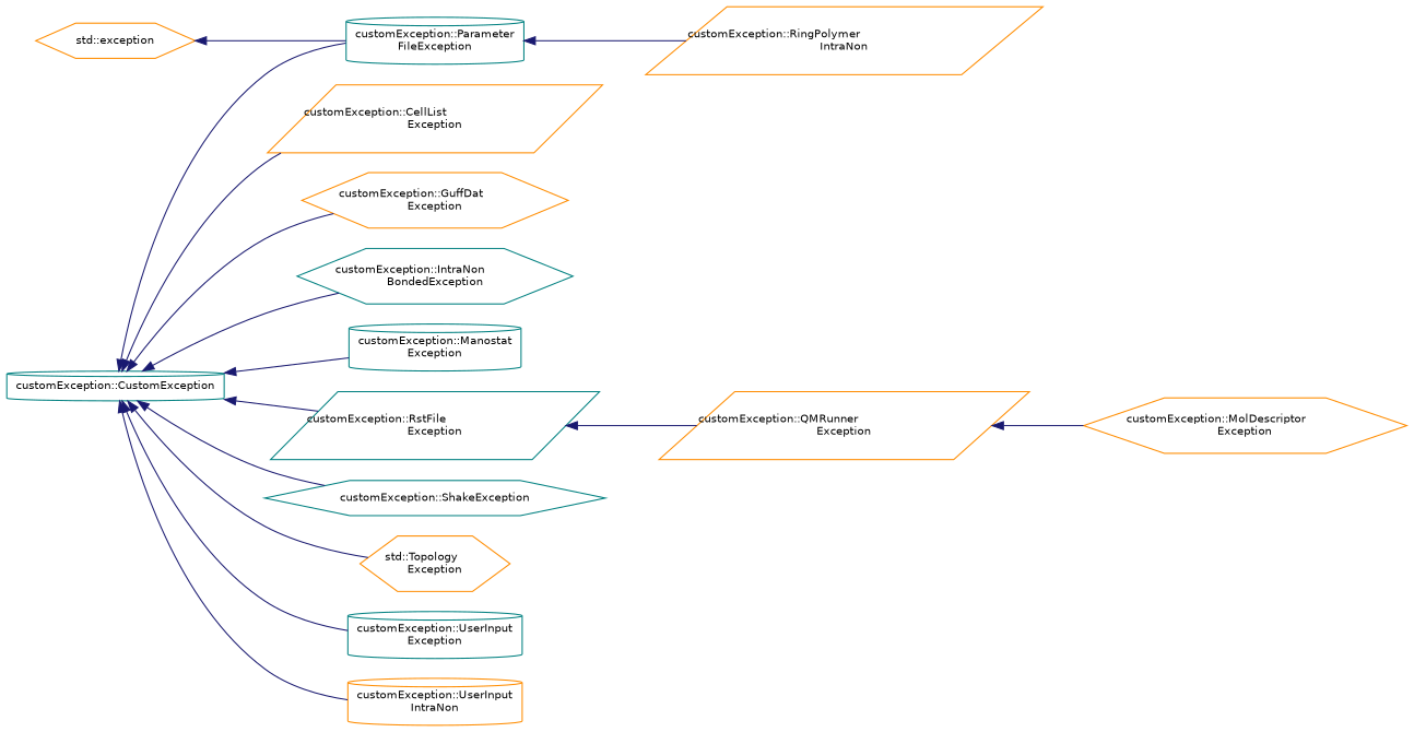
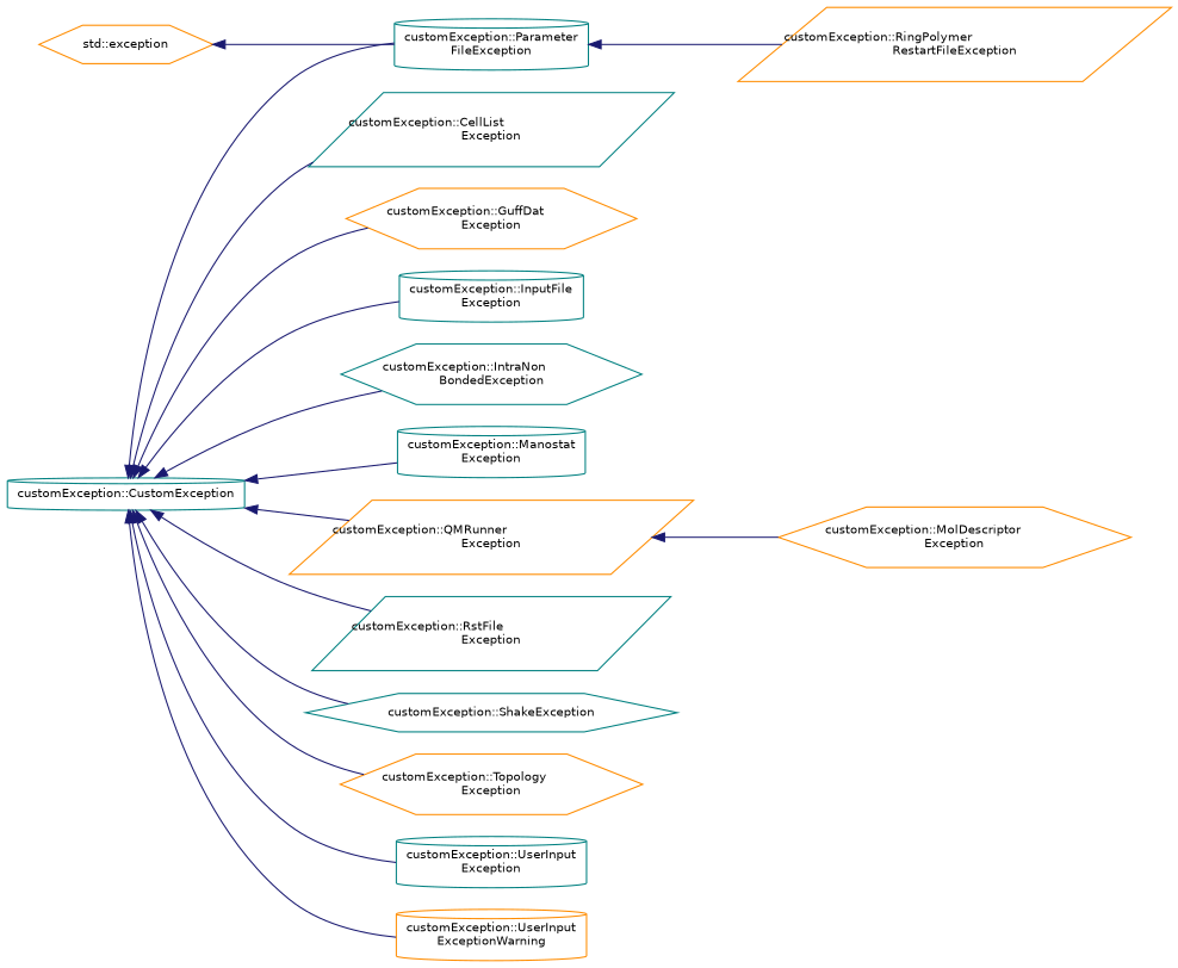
  digraph {
    rankdir=LR
    node [color=darkorange fillcolor=white fontname=Helvetica fontsize=10 shape=hexagon style=filled]
    edge [color=midnightblue dir=back fontname=Helvetica fontsize=10 labelfontname=Helvetica labelfontsize=10 style=solid]
    n1 [height=0.2 label="std::exception" width=0.4]
    n2 [color=teal height=0.2 label="customException::Parameter\lFileException" shape=cylinder width=0.4]
    n3 [color=teal height=0.2 label="customException::CustomException" shape=cylinder width=0.4]
-   n4 [height=0.2 label="customException::CellList\lException" shape=parallelogram width=0.4]
+   n4 [color=teal height=0.2 label="customException::CellList\lException" shape=parallelogram width=0.4]
    n5 [height=0.2 label="customException::GuffDat\lException" width=0.4]
+   n6 [color=teal height=0.2 label="customException::InputFile\lException" shape=cylinder width=0.4]
    n7 [color=teal height=0.2 label="customException::IntraNon\lBondedException" width=0.4]
    n8 [color=teal height=0.2 label="customException::Manostat\lException" shape=cylinder width=0.4]
    n9 [height=0.2 label="customException::QMRunner\lException" shape=parallelogram width=0.4]
    n10 [color=teal height=0.2 label="customException::RstFile\lException" shape=parallelogram width=0.4]
    n11 [color=teal height=0.2 label="customException::ShakeException" width=0.4]
-   n12 [height=0.2 label="std::Topology\lException" width=0.4]
+   n12 [height=0.2 label="customException::Topology\lException" width=0.4]
    n13 [color=teal height=0.2 label="customException::UserInput\lException" shape=cylinder width=0.4]
-   n14 [height=0.2 label="customException::UserInput\lIntraNon" shape=cylinder width=0.4]
+   n14 [height=0.2 label="customException::UserInput\lExceptionWarning" shape=cylinder width=0.4]
    n15 [height=0.2 label="customException::MolDescriptor\lException" width=0.4]
-   n16 [height=0.2 label="customException::RingPolymer\lIntraNon" shape=parallelogram width=0.4]
+   n16 [height=0.2 label="customException::RingPolymer\lRestartFileException" shape=parallelogram width=0.4]
    n1 -> n2
    n2 -> n16
    n3 -> n2
    n3 -> n4
    n3 -> n5
+   n3 -> n6
    n3 -> n7
    n3 -> n8
-   n10 -> n9
+   n3 -> n9
    n3 -> n10
    n3 -> n11
    n3 -> n12
    n3 -> n13
    n3 -> n14
    n9 -> n15
  }
